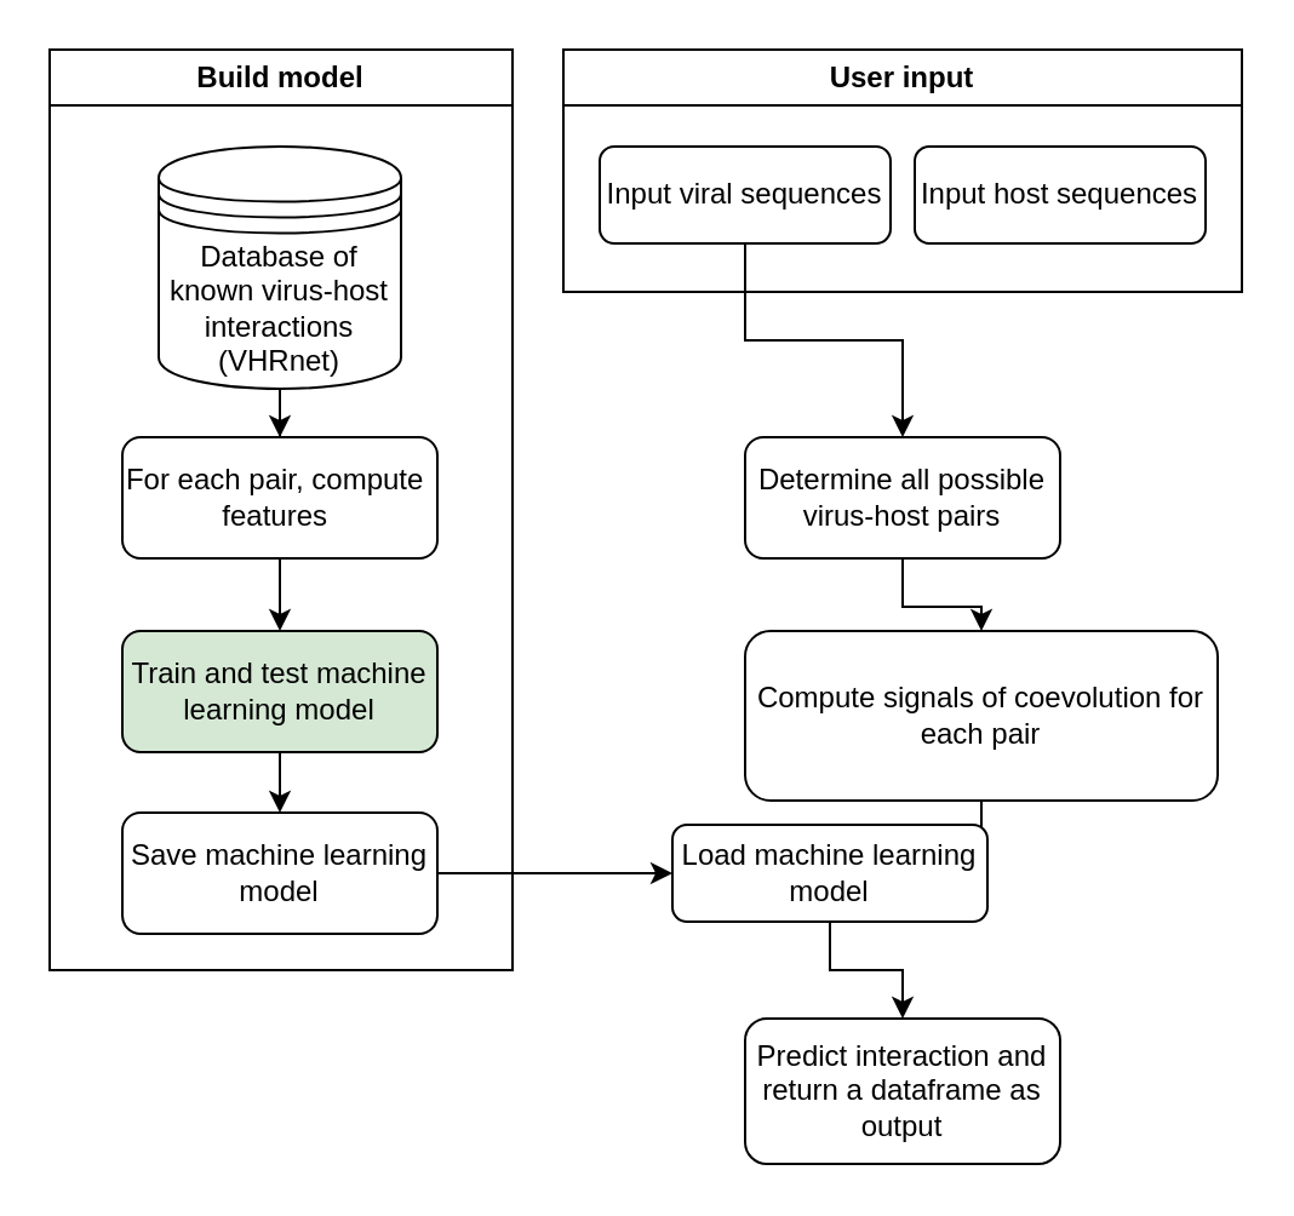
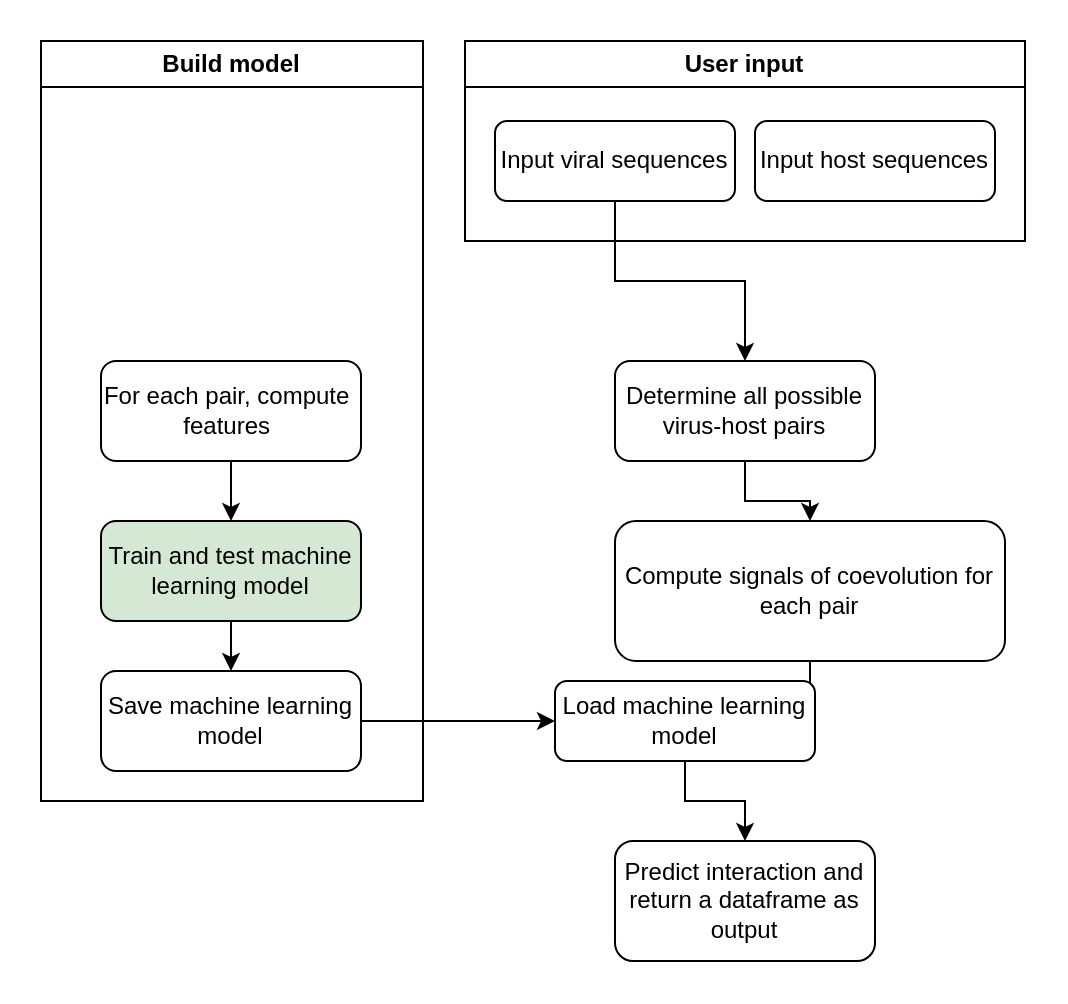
  <mxCell id="0" />
  <mxCell id="1" parent="0" />
  <mxCell id="2" style="edgeStyle=orthogonalEdgeStyle;rounded=0;orthogonalLoop=1;jettySize=auto;html=1;entryX=0.5;entryY=0;entryDx=0;entryDy=0;" parent="1" source="3" target="6" edge="1"><mxGeometry relative="1" as="geometry" /></mxCell>
  <mxCell id="3" value="Input viral sequences" style="rounded=1;whiteSpace=wrap;html=1;" parent="1" vertex="1"><mxGeometry x="247" y="60" width="120" height="40" as="geometry" /></mxCell>
  <mxCell id="4" value="Input host sequences" style="rounded=1;whiteSpace=wrap;html=1;" parent="1" vertex="1"><mxGeometry x="377" y="60" width="120" height="40" as="geometry" /></mxCell>
  <mxCell id="5" style="edgeStyle=orthogonalEdgeStyle;rounded=0;orthogonalLoop=1;jettySize=auto;html=1;entryX=0.5;entryY=0;entryDx=0;entryDy=0;" parent="1" source="6" target="8" edge="1"><mxGeometry relative="1" as="geometry" /></mxCell>
  <mxCell id="6" value="Determine all possible virus-host pairs" style="rounded=1;whiteSpace=wrap;html=1;" parent="1" vertex="1"><mxGeometry x="307" y="180" width="130" height="50" as="geometry" /></mxCell>
  <mxCell id="7" style="edgeStyle=orthogonalEdgeStyle;rounded=0;orthogonalLoop=1;jettySize=auto;html=1;" parent="1" source="8" target="15" edge="1"><mxGeometry relative="1" as="geometry" /></mxCell>
  <mxCell id="8" value="Compute signals of coevolution for each pair" style="rounded=1;whiteSpace=wrap;html=1;" parent="1" vertex="1"><mxGeometry x="307" y="260" width="195" height="70" as="geometry" /></mxCell>
  <mxCell id="9" value="Predict interaction and return a dataframe as output" style="rounded=1;whiteSpace=wrap;html=1;" parent="1" vertex="1"><mxGeometry x="307" y="420" width="130" height="60" as="geometry" /></mxCell>
- <mxCell id="10" style="edgeStyle=orthogonalEdgeStyle;rounded=0;orthogonalLoop=1;jettySize=auto;html=1;entryX=0.5;entryY=0;entryDx=0;entryDy=0;" parent="1" source="11" target="17" edge="1"><mxGeometry relative="1" as="geometry" /></mxCell>
- <mxCell id="11" value="Database of known virus-host interactions (VHRnet)" style="shape=datastore;whiteSpace=wrap;html=1;" parent="1" vertex="1"><mxGeometry x="65" y="60" width="100" height="100" as="geometry" /></mxCell>
  <mxCell id="12" value="User input" style="swimlane;whiteSpace=wrap;html=1;container=0;" parent="1" vertex="1"><mxGeometry x="232" y="20" width="280" height="100" as="geometry"><mxRectangle x="860" y="80" width="100" height="30" as="alternateBounds" /></mxGeometry></mxCell>
  <mxCell id="13" style="edgeStyle=orthogonalEdgeStyle;rounded=0;orthogonalLoop=1;jettySize=auto;html=1;entryX=0;entryY=0.5;entryDx=0;entryDy=0;" parent="1" source="20" target="15" edge="1"><mxGeometry relative="1" as="geometry" /></mxCell>
  <mxCell id="14" style="edgeStyle=orthogonalEdgeStyle;rounded=0;orthogonalLoop=1;jettySize=auto;html=1;entryX=0.5;entryY=0;entryDx=0;entryDy=0;" parent="1" source="15" target="9" edge="1"><mxGeometry relative="1" as="geometry" /></mxCell>
  <mxCell id="15" value="Load machine learning model" style="rounded=1;whiteSpace=wrap;html=1;" parent="1" vertex="1"><mxGeometry x="277" y="340" width="130" height="40" as="geometry" /></mxCell>
  <mxCell id="16" value="Build model" style="swimlane;whiteSpace=wrap;html=1;container=0;" parent="1" vertex="1"><mxGeometry x="20" y="20" width="191" height="380" as="geometry" /></mxCell>
  <mxCell id="17" value="For each pair, compute&amp;nbsp; features&amp;nbsp;" style="rounded=1;whiteSpace=wrap;html=1;" parent="16" vertex="1"><mxGeometry x="30" y="160" width="130" height="50" as="geometry" /></mxCell>
  <mxCell id="18" value="Train and test machine learning model" style="rounded=1;whiteSpace=wrap;html=1;fillColor=#d5e8d4;" parent="16" vertex="1"><mxGeometry x="30" y="240" width="130" height="50" as="geometry" /></mxCell>
  <mxCell id="19" style="edgeStyle=orthogonalEdgeStyle;rounded=0;orthogonalLoop=1;jettySize=auto;html=1;" parent="16" source="17" target="18" edge="1"><mxGeometry relative="1" as="geometry" /></mxCell>
  <mxCell id="20" value="Save machine learning model" style="rounded=1;whiteSpace=wrap;html=1;" parent="16" vertex="1"><mxGeometry x="30" y="315" width="130" height="50" as="geometry" /></mxCell>
  <mxCell id="21" style="edgeStyle=orthogonalEdgeStyle;rounded=0;orthogonalLoop=1;jettySize=auto;html=1;" parent="16" source="18" target="20" edge="1"><mxGeometry relative="1" as="geometry" /></mxCell>
